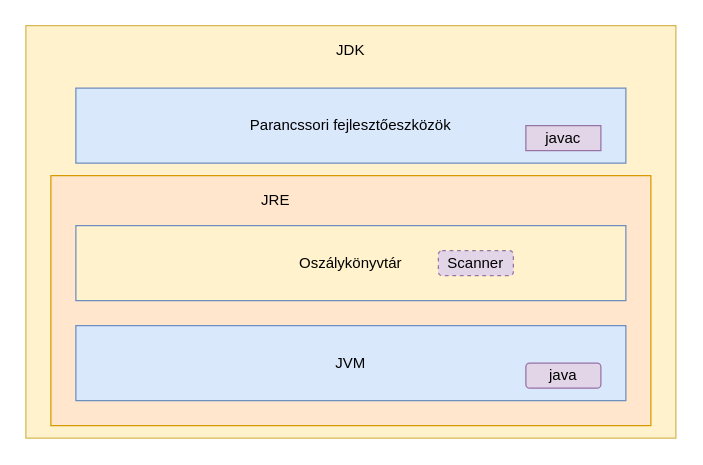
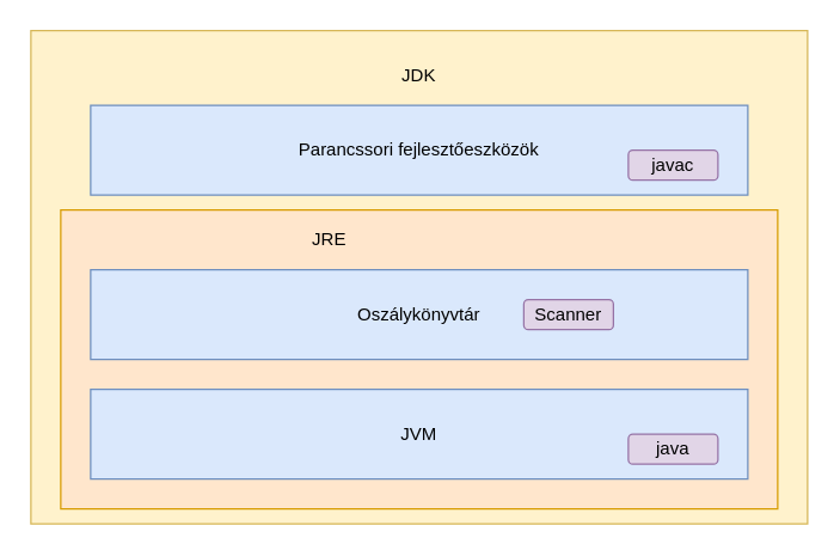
  <mxCell id="0" />
  <mxCell id="1" parent="0" />
  <mxCell id="2" value="" style="rounded=0;whiteSpace=wrap;html=1;fillColor=#fff2cc;strokeColor=#d6b656;" vertex="1" parent="1"><mxGeometry x="20" y="20" width="520" height="330" as="geometry" /></mxCell>
  <mxCell id="3" value="" style="rounded=0;whiteSpace=wrap;html=1;fillColor=#ffe6cc;strokeColor=#d79b00;" vertex="1" parent="1"><mxGeometry x="40" y="140" width="480" height="200" as="geometry" /></mxCell>
  <mxCell id="4" value="JVM" style="rounded=0;whiteSpace=wrap;html=1;fillColor=#dae8fc;strokeColor=#6c8ebf;" vertex="1" parent="1"><mxGeometry x="60" y="260" width="440" height="60" as="geometry" /></mxCell>
- <mxCell id="5" value="Oszálykönyvtár" style="rounded=0;whiteSpace=wrap;html=1;fillColor=#fff2cc;strokeColor=#6c8ebf;" vertex="1" parent="1"><mxGeometry x="60" y="180" width="440" height="60" as="geometry" /></mxCell>
- <mxCell id="6" value="Scanner" style="rounded=1;whiteSpace=wrap;html=1;fillColor=#e1d5e7;strokeColor=#9673a6;dashed=1;" vertex="1" parent="1"><mxGeometry x="350" y="200" width="60" height="20" as="geometry" /></mxCell>
+ <mxCell id="5" value="Oszálykönyvtár" style="rounded=0;whiteSpace=wrap;html=1;fillColor=#dae8fc;strokeColor=#6c8ebf;" vertex="1" parent="1"><mxGeometry x="60" y="180" width="440" height="60" as="geometry" /></mxCell>
+ <mxCell id="6" value="Scanner" style="rounded=1;whiteSpace=wrap;html=1;fillColor=#e1d5e7;strokeColor=#9673a6;" vertex="1" parent="1"><mxGeometry x="350" y="200" width="60" height="20" as="geometry" /></mxCell>
  <mxCell id="7" value="Parancssori fejlesztőeszközök" style="rounded=0;whiteSpace=wrap;html=1;fillColor=#dae8fc;strokeColor=#6c8ebf;" vertex="1" parent="1"><mxGeometry x="60" y="70" width="440" height="60" as="geometry" /></mxCell>
- <mxCell id="8" value="javac" style="whiteSpace=wrap;html=1;fillColor=#e1d5e7;strokeColor=#9673a6;rounded=0;" vertex="1" parent="1"><mxGeometry x="420" y="100" width="60" height="20" as="geometry" /></mxCell>
+ <mxCell id="8" value="javac" style="rounded=1;whiteSpace=wrap;html=1;fillColor=#e1d5e7;strokeColor=#9673a6;" vertex="1" parent="1"><mxGeometry x="420" y="100" width="60" height="20" as="geometry" /></mxCell>
  <mxCell id="9" value="java" style="rounded=1;whiteSpace=wrap;html=1;fillColor=#e1d5e7;strokeColor=#9673a6;" vertex="1" parent="1"><mxGeometry x="420" y="290" width="60" height="20" as="geometry" /></mxCell>
- <mxCell id="10" value="JDK" style="text;html=1;strokeColor=none;fillColor=none;align=center;verticalAlign=middle;whiteSpace=wrap;rounded=0;" vertex="1" parent="1"><mxGeometry x="260" y="30" width="40" height="20" as="geometry" /></mxCell>
+ <mxCell id="10" value="JDK" style="text;html=1;strokeColor=none;fillColor=none;align=center;verticalAlign=middle;whiteSpace=wrap;rounded=0;" vertex="1" parent="1"><mxGeometry x="260" y="40" width="40" height="20" as="geometry" /></mxCell>
  <mxCell id="11" value="JRE" style="text;html=1;strokeColor=none;fillColor=none;align=center;verticalAlign=middle;whiteSpace=wrap;rounded=0;" vertex="1" parent="1"><mxGeometry x="200" y="150" width="40" height="20" as="geometry" /></mxCell>
